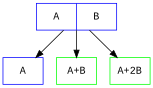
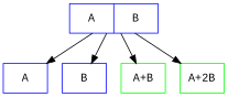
  digraph {
    fontname="Liberation Mono"
    node [color=blue shape=record fontname="Liberation Mono"]
    edge [fontname="Liberation Mono"]
    n1 [label="<f0> A|<f1> B" width=1.5]
    n2 [label=A]
+   n3 [label=B]
    n4 [color=green label="A+B"]
    n5 [color=green label="A+2B"]
    n1 -> n2
+   n1 -> n3
    n1 -> n4
    n1 -> n5
  }
